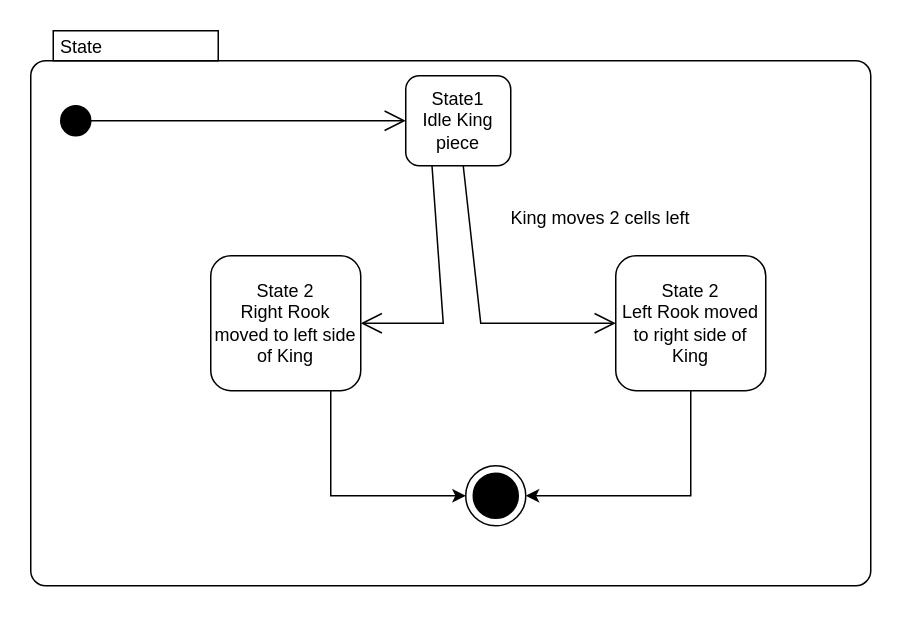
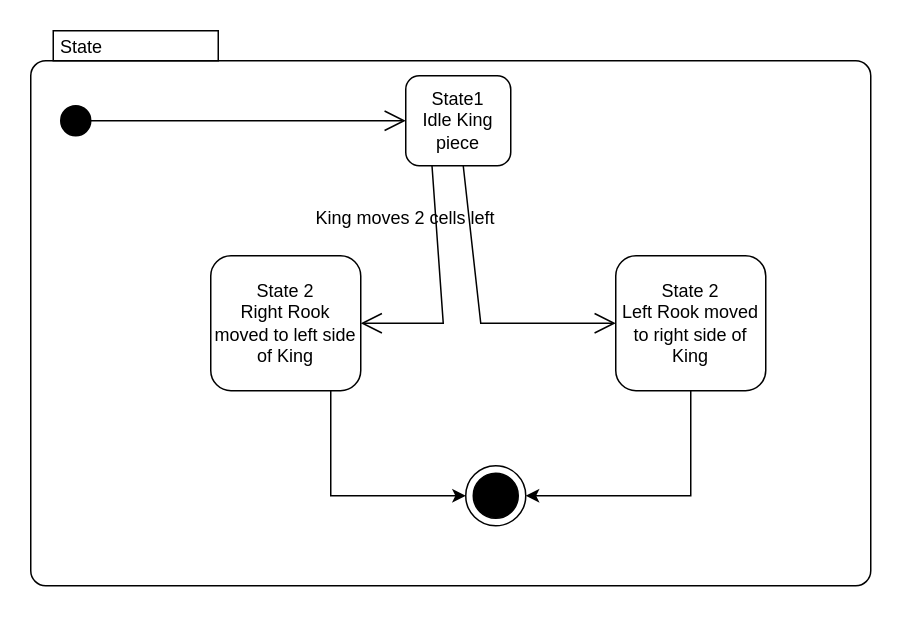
  <mxCell id="0" />
  <mxCell id="1" parent="0" />
  <mxCell id="2" value="State" style="shape=mxgraph.sysml.compState;align=left;verticalAlign=top;spacingTop=-3;spacingLeft=18;strokeWidth=1;recursiveResize=0;" vertex="1" parent="1"><mxGeometry x="20" y="20" width="560" height="370" as="geometry" /></mxCell>
  <mxCell id="3" value="" style="shape=ellipse;html=1;fillColor=#000000;verticalLabelPosition=bottom;labelBackgroundColor=#ffffff;verticalAlign=top;" vertex="1" parent="2"><mxGeometry x="20" y="50" width="20" height="20" as="geometry" /></mxCell>
  <mxCell id="4" value="State1&lt;br&gt;Idle King piece" style="strokeColor=inherit;fillColor=inherit;gradientColor=inherit;shape=rect;html=1;rounded=1;whiteSpace=wrap;align=center;" vertex="1" parent="2"><mxGeometry x="250" y="30" width="70" height="60" as="geometry" /></mxCell>
  <mxCell id="5" value="" style="edgeStyle=orthogonalEdgeStyle;rounded=0;orthogonalLoop=1;jettySize=auto;html=1;" edge="1" parent="2" source="6" target="13"><mxGeometry relative="1" as="geometry"><Array as="points"><mxPoint x="440" y="310" /></Array></mxGeometry></mxCell>
  <mxCell id="6" value="State 2&lt;br&gt;Left Rook moved to right side of King&lt;span style=&quot;color: rgba(0 , 0 , 0 , 0) ; font-family: monospace ; font-size: 0px&quot;&gt;%3CmxGraphModel%3E%3Croot%3E%3CmxCell%20id%3D%220%22%2F%3E%3CmxCell%20id%3D%221%22%20parent%3D%220%22%2F%3E%3CmxCell%20id%3D%222%22%20value%3D%22Promote%20Pawn%22%20style%3D%22shape%3Dmxgraph.sysml.compState%3Balign%3Dleft%3BverticalAlign%3Dtop%3BspacingTop%3D-3%3BspacingLeft%3D18%3BstrokeWidth%3D1%3BrecursiveResize%3D0%3B%22%20vertex%3D%221%22%20parent%3D%221%22%3E%3CmxGeometry%20x%3D%22100%22%20y%3D%22110%22%20width%3D%22560%22%20height%3D%22370%22%20as%3D%22geometry%22%2F%3E%3C%2FmxCell%3E%3CmxCell%20id%3D%223%22%20value%3D%22%22%20style%3D%22shape%3Dellipse%3Bhtml%3D1%3BfillColor%3D%23000000%3BverticalLabelPosition%3Dbottom%3BlabelBackgroundColor%3D%23ffffff%3BverticalAlign%3Dtop%3B%22%20vertex%3D%221%22%20parent%3D%222%22%3E%3CmxGeometry%20x%3D%2220%22%20y%3D%2250%22%20width%3D%2220%22%20height%3D%2220%22%20as%3D%22geometry%22%2F%3E%3C%2FmxCell%3E%3CmxCell%20id%3D%224%22%20value%3D%22State1%26lt%3Bbr%26gt%3BIdle%20piece%20on%20opponent's%20pawn%20rank%22%20style%3D%22strokeColor%3Dinherit%3BfillColor%3Dinherit%3BgradientColor%3Dinherit%3Bshape%3Drect%3Bhtml%3D1%3Brounded%3D1%3BwhiteSpace%3Dwrap%3Balign%3Dcenter%3B%22%20vertex%3D%221%22%20parent%3D%222%22%3E%3CmxGeometry%20x%3D%22250%22%20y%3D%2230%22%20width%3D%22100%22%20height%3D%2260%22%20as%3D%22geometry%22%2F%3E%3C%2FmxCell%3E%3CmxCell%20id%3D%225%22%20value%3D%22%22%20style%3D%22edgeStyle%3DorthogonalEdgeStyle%3Brounded%3D0%3BorthogonalLoop%3D1%3BjettySize%3Dauto%3Bhtml%3D1%3B%22%20edge%3D%221%22%20parent%3D%222%22%20source%3D%226%22%20target%3D%2210%22%3E%3CmxGeometry%20relative%3D%221%22%20as%3D%22geometry%22%2F%3E%3C%2FmxCell%3E%3CmxCell%20id%3D%226%22%20value%3D%22State2%26lt%3Bbr%26gt%3BPiece%20is%20on%20back%20rank%22%20style%3D%22strokeColor%3Dinherit%3BfillColor%3Dinherit%3BgradientColor%3Dinherit%3Bshape%3Drect%3Bhtml%3D1%3Brounded%3D1%3BwhiteSpace%3Dwrap%3Balign%3Dcenter%3B%22%20vertex%3D%221%22%20parent%3D%222%22%3E%3CmxGeometry%20x%3D%22250%22%20y%3D%22130%22%20width%3D%22100%22%20height%3D%2290%22%20as%3D%22geometry%22%2F%3E%3C%2FmxCell%3E%3CmxCell%20id%3D%227%22%20value%3D%22%22%20style%3D%22strokeColor%3Dinherit%3BfillColor%3Dinherit%3BgradientColor%3Dinherit%3BedgeStyle%3Dnone%3Bhtml%3D1%3BendArrow%3Dopen%3BendSize%3D12%3Brounded%3D0%3B%22%20edge%3D%221%22%20parent%3D%222%22%20source%3D%223%22%20target%3D%224%22%3E%3CmxGeometry%20relative%3D%221%22%20as%3D%22geometry%22%2F%3E%3C%2FmxCell%3E%3CmxCell%20id%3D%228%22%20value%3D%22%22%20style%3D%22strokeColor%3Dinherit%3BfillColor%3Dinherit%3BgradientColor%3Dinherit%3BedgeStyle%3Dnone%3Bhtml%3D1%3BendArrow%3Dopen%3BendSize%3D12%3Brounded%3D0%3B%22%20edge%3D%221%22%20parent%3D%222%22%20source%3D%224%22%20target%3D%226%22%3E%3CmxGeometry%20relative%3D%221%22%20as%3D%22geometry%22%2F%3E%3C%2FmxCell%3E%3CmxCell%20id%3D%229%22%20value%3D%22%22%20style%3D%22edgeStyle%3DorthogonalEdgeStyle%3Brounded%3D0%3BorthogonalLoop%3D1%3BjettySize%3Dauto%3Bhtml%3D1%3B%22%20edge%3D%221%22%20parent%3D%222%22%20source%3D%2210%22%20target%3D%2211%22%3E%3CmxGeometry%20relative%3D%221%22%20as%3D%22geometry%22%2F%3E%3C%2FmxCell%3E%3CmxCell%20id%3D%2210%22%20value%3D%22Promoted%20Pawn%22%20style%3D%22rounded%3D1%3BwhiteSpace%3Dwrap%3Bhtml%3D1%3B%22%20vertex%3D%221%22%20parent%3D%222%22%3E%3CmxGeometry%20x%3D%22240%22%20y%3D%22290%22%20width%3D%22120%22%20height%3D%2260%22%20as%3D%22geometry%22%2F%3E%3C%2FmxCell%3E%3CmxCell%20id%3D%2211%22%20value%3D%22%22%20style%3D%22shape%3Dmxgraph.sysml.actFinal%3Bhtml%3D1%3BverticalLabelPosition%3Dbottom%3BlabelBackgroundColor%3D%23ffffff%3BverticalAlign%3Dtop%3B%22%20vertex%3D%221%22%20parent%3D%222%22%3E%3CmxGeometry%20x%3D%22430%22%20y%3D%22300%22%20width%3D%2240%22%20height%3D%2240%22%20as%3D%22geometry%22%2F%3E%3C%2FmxCell%3E%3CmxCell%20id%3D%2212%22%20value%3D%22Promote%20Pawn%22%20style%3D%22text%3Bhtml%3D1%3BstrokeColor%3Dnone%3BfillColor%3Dnone%3Balign%3Dcenter%3BverticalAlign%3Dmiddle%3BwhiteSpace%3Dwrap%3Brounded%3D0%3B%22%20vertex%3D%221%22%20parent%3D%222%22%3E%3CmxGeometry%20x%3D%22300%22%20y%3D%22240%22%20width%3D%22100%22%20height%3D%2230%22%20as%3D%22geometry%22%2F%3E%3C%2FmxCell%3E%3CmxCell%20id%3D%2213%22%20value%3D%22Move%20Piece%22%20style%3D%22text%3Bhtml%3D1%3BstrokeColor%3Dnone%3BfillColor%3Dnone%3Balign%3Dcenter%3BverticalAlign%3Dmiddle%3BwhiteSpace%3Dwrap%3Brounded%3D0%3B%22%20vertex%3D%221%22%20parent%3D%222%22%3E%3CmxGeometry%20x%3D%22300%22%20y%3D%2290%22%20width%3D%22100%22%20height%3D%2230%22%20as%3D%22geometry%22%2F%3E%3C%2FmxCell%3E%3C%2Froot%3E%3C%2FmxGraphModel%3E&lt;/span&gt;" style="strokeColor=inherit;fillColor=inherit;gradientColor=inherit;shape=rect;html=1;rounded=1;whiteSpace=wrap;align=center;" vertex="1" parent="2"><mxGeometry x="390" y="150" width="100" height="90" as="geometry" /></mxCell>
  <mxCell id="7" value="" style="strokeColor=inherit;fillColor=inherit;gradientColor=inherit;edgeStyle=none;html=1;endArrow=open;endSize=12;rounded=0;" edge="1" parent="2" source="3" target="4"><mxGeometry relative="1" as="geometry" /></mxCell>
  <mxCell id="8" value="" style="strokeColor=inherit;fillColor=inherit;gradientColor=inherit;edgeStyle=none;html=1;endArrow=open;endSize=12;rounded=0;" edge="1" parent="2" source="4" target="6"><mxGeometry relative="1" as="geometry"><Array as="points"><mxPoint x="300" y="195" /></Array></mxGeometry></mxCell>
- <mxCell id="9" value="King moves 2 cells left" style="text;html=1;strokeColor=none;fillColor=none;align=center;verticalAlign=middle;whiteSpace=wrap;rounded=0;" vertex="1" parent="2"><mxGeometry x="305" y="110" width="150" height="30" as="geometry" /></mxCell>
+ <mxCell id="9" value="King moves 2 cells left" style="text;html=1;strokeColor=none;fillColor=none;align=center;verticalAlign=middle;whiteSpace=wrap;rounded=0;" vertex="1" parent="2"><mxGeometry x="175" y="110" width="150" height="30" as="geometry" /></mxCell>
  <mxCell id="10" value="" style="edgeStyle=orthogonalEdgeStyle;rounded=0;orthogonalLoop=1;jettySize=auto;html=1;" edge="1" parent="2" source="11" target="13"><mxGeometry relative="1" as="geometry"><Array as="points"><mxPoint x="200" y="310" /></Array></mxGeometry></mxCell>
  <mxCell id="11" value="State 2&lt;br&gt;Right Rook moved to left side of King&lt;span style=&quot;color: rgba(0 , 0 , 0 , 0) ; font-family: monospace ; font-size: 0px&quot;&gt;%3CmxGraphModel%3E%3Croot%3E%3CmxCell%20id%3D%220%22%2F%3E%3CmxCell%20id%3D%221%22%20parent%3D%220%22%2F%3E%3CmxCell%20id%3D%222%22%20value%3D%22Promote%20Pawn%22%20style%3D%22shape%3Dmxgraph.sysml.compState%3Balign%3Dleft%3BverticalAlign%3Dtop%3BspacingTop%3D-3%3BspacingLeft%3D18%3BstrokeWidth%3D1%3BrecursiveResize%3D0%3B%22%20vertex%3D%221%22%20parent%3D%221%22%3E%3CmxGeometry%20x%3D%22100%22%20y%3D%22110%22%20width%3D%22560%22%20height%3D%22370%22%20as%3D%22geometry%22%2F%3E%3C%2FmxCell%3E%3CmxCell%20id%3D%223%22%20value%3D%22%22%20style%3D%22shape%3Dellipse%3Bhtml%3D1%3BfillColor%3D%23000000%3BverticalLabelPosition%3Dbottom%3BlabelBackgroundColor%3D%23ffffff%3BverticalAlign%3Dtop%3B%22%20vertex%3D%221%22%20parent%3D%222%22%3E%3CmxGeometry%20x%3D%2220%22%20y%3D%2250%22%20width%3D%2220%22%20height%3D%2220%22%20as%3D%22geometry%22%2F%3E%3C%2FmxCell%3E%3CmxCell%20id%3D%224%22%20value%3D%22State1%26lt%3Bbr%26gt%3BIdle%20piece%20on%20opponent's%20pawn%20rank%22%20style%3D%22strokeColor%3Dinherit%3BfillColor%3Dinherit%3BgradientColor%3Dinherit%3Bshape%3Drect%3Bhtml%3D1%3Brounded%3D1%3BwhiteSpace%3Dwrap%3Balign%3Dcenter%3B%22%20vertex%3D%221%22%20parent%3D%222%22%3E%3CmxGeometry%20x%3D%22250%22%20y%3D%2230%22%20width%3D%22100%22%20height%3D%2260%22%20as%3D%22geometry%22%2F%3E%3C%2FmxCell%3E%3CmxCell%20id%3D%225%22%20value%3D%22%22%20style%3D%22edgeStyle%3DorthogonalEdgeStyle%3Brounded%3D0%3BorthogonalLoop%3D1%3BjettySize%3Dauto%3Bhtml%3D1%3B%22%20edge%3D%221%22%20parent%3D%222%22%20source%3D%226%22%20target%3D%2210%22%3E%3CmxGeometry%20relative%3D%221%22%20as%3D%22geometry%22%2F%3E%3C%2FmxCell%3E%3CmxCell%20id%3D%226%22%20value%3D%22State2%26lt%3Bbr%26gt%3BPiece%20is%20on%20back%20rank%22%20style%3D%22strokeColor%3Dinherit%3BfillColor%3Dinherit%3BgradientColor%3Dinherit%3Bshape%3Drect%3Bhtml%3D1%3Brounded%3D1%3BwhiteSpace%3Dwrap%3Balign%3Dcenter%3B%22%20vertex%3D%221%22%20parent%3D%222%22%3E%3CmxGeometry%20x%3D%22250%22%20y%3D%22130%22%20width%3D%22100%22%20height%3D%2290%22%20as%3D%22geometry%22%2F%3E%3C%2FmxCell%3E%3CmxCell%20id%3D%227%22%20value%3D%22%22%20style%3D%22strokeColor%3Dinherit%3BfillColor%3Dinherit%3BgradientColor%3Dinherit%3BedgeStyle%3Dnone%3Bhtml%3D1%3BendArrow%3Dopen%3BendSize%3D12%3Brounded%3D0%3B%22%20edge%3D%221%22%20parent%3D%222%22%20source%3D%223%22%20target%3D%224%22%3E%3CmxGeometry%20relative%3D%221%22%20as%3D%22geometry%22%2F%3E%3C%2FmxCell%3E%3CmxCell%20id%3D%228%22%20value%3D%22%22%20style%3D%22strokeColor%3Dinherit%3BfillColor%3Dinherit%3BgradientColor%3Dinherit%3BedgeStyle%3Dnone%3Bhtml%3D1%3BendArrow%3Dopen%3BendSize%3D12%3Brounded%3D0%3B%22%20edge%3D%221%22%20parent%3D%222%22%20source%3D%224%22%20target%3D%226%22%3E%3CmxGeometry%20relative%3D%221%22%20as%3D%22geometry%22%2F%3E%3C%2FmxCell%3E%3CmxCell%20id%3D%229%22%20value%3D%22%22%20style%3D%22edgeStyle%3DorthogonalEdgeStyle%3Brounded%3D0%3BorthogonalLoop%3D1%3BjettySize%3Dauto%3Bhtml%3D1%3B%22%20edge%3D%221%22%20parent%3D%222%22%20source%3D%2210%22%20target%3D%2211%22%3E%3CmxGeometry%20relative%3D%221%22%20as%3D%22geometry%22%2F%3E%3C%2FmxCell%3E%3CmxCell%20id%3D%2210%22%20value%3D%22Promoted%20Pawn%22%20style%3D%22rounded%3D1%3BwhiteSpace%3Dwrap%3Bhtml%3D1%3B%22%20vertex%3D%221%22%20parent%3D%222%22%3E%3CmxGeometry%20x%3D%22240%22%20y%3D%22290%22%20width%3D%22120%22%20height%3D%2260%22%20as%3D%22geometry%22%2F%3E%3C%2FmxCell%3E%3CmxCell%20id%3D%2211%22%20value%3D%22%22%20style%3D%22shape%3Dmxgraph.sysml.actFinal%3Bhtml%3D1%3BverticalLabelPosition%3Dbottom%3BlabelBackgroundColor%3D%23ffffff%3BverticalAlign%3Dtop%3B%22%20vertex%3D%221%22%20parent%3D%222%22%3E%3CmxGeometry%20x%3D%22430%22%20y%3D%22300%22%20width%3D%2240%22%20height%3D%2240%22%20as%3D%22geometry%22%2F%3E%3C%2FmxCell%3E%3CmxCell%20id%3D%2212%22%20value%3D%22Promote%20Pawn%22%20style%3D%22text%3Bhtml%3D1%3BstrokeColor%3Dnone%3BfillColor%3Dnone%3Balign%3Dcenter%3BverticalAlign%3Dmiddle%3BwhiteSpace%3Dwrap%3Brounded%3D0%3B%22%20vertex%3D%221%22%20parent%3D%222%22%3E%3CmxGeometry%20x%3D%22300%22%20y%3D%22240%22%20width%3D%22100%22%20height%3D%2230%22%20as%3D%22geometry%22%2F%3E%3C%2FmxCell%3E%3CmxCell%20id%3D%2213%22%20value%3D%22Move%20Piece%22%20style%3D%22text%3Bhtml%3D1%3BstrokeColor%3Dnone%3BfillColor%3Dnone%3Balign%3Dcenter%3BverticalAlign%3Dmiddle%3BwhiteSpace%3Dwrap%3Brounded%3D0%3B%22%20vertex%3D%221%22%20parent%3D%222%22%3E%3CmxGeometry%20x%3D%22300%22%20y%3D%2290%22%20width%3D%22100%22%20height%3D%2230%22%20as%3D%22geometry%22%2F%3E%3C%2FmxCell%3E%3C%2Froot%3E%3C%2FmxGraphModel%3E&lt;/span&gt;" style="strokeColor=inherit;fillColor=inherit;gradientColor=inherit;shape=rect;html=1;rounded=1;whiteSpace=wrap;align=center;" vertex="1" parent="2"><mxGeometry x="120" y="150" width="100" height="90" as="geometry" /></mxCell>
  <mxCell id="12" value="" style="strokeColor=inherit;fillColor=inherit;gradientColor=inherit;edgeStyle=none;html=1;endArrow=open;endSize=12;rounded=0;exitX=0.25;exitY=1;exitDx=0;exitDy=0;" edge="1" parent="2" source="4" target="11"><mxGeometry relative="1" as="geometry"><mxPoint x="341.111" y="100" as="sourcePoint" /><mxPoint x="403.333" y="160" as="targetPoint" /><Array as="points"><mxPoint x="275" y="195" /></Array></mxGeometry></mxCell>
  <mxCell id="13" value="" style="shape=mxgraph.sysml.actFinal;html=1;verticalLabelPosition=bottom;labelBackgroundColor=#ffffff;verticalAlign=top;" vertex="1" parent="2"><mxGeometry x="290" y="290" width="40" height="40" as="geometry" /></mxCell>
